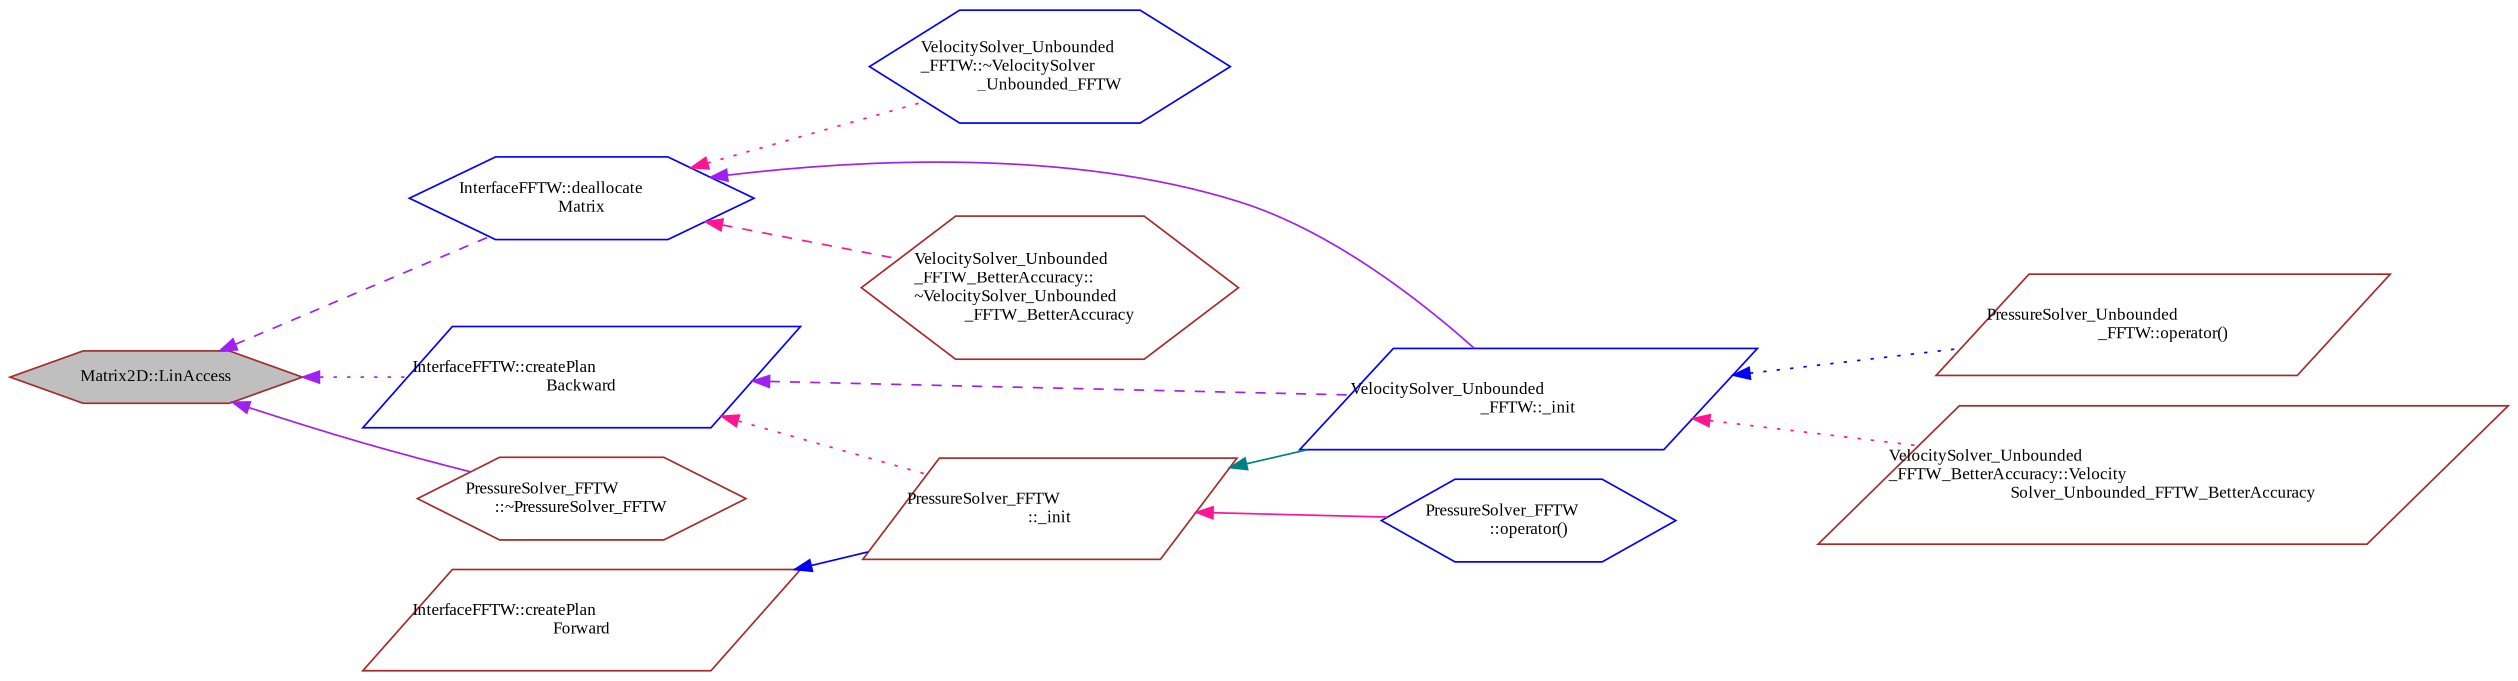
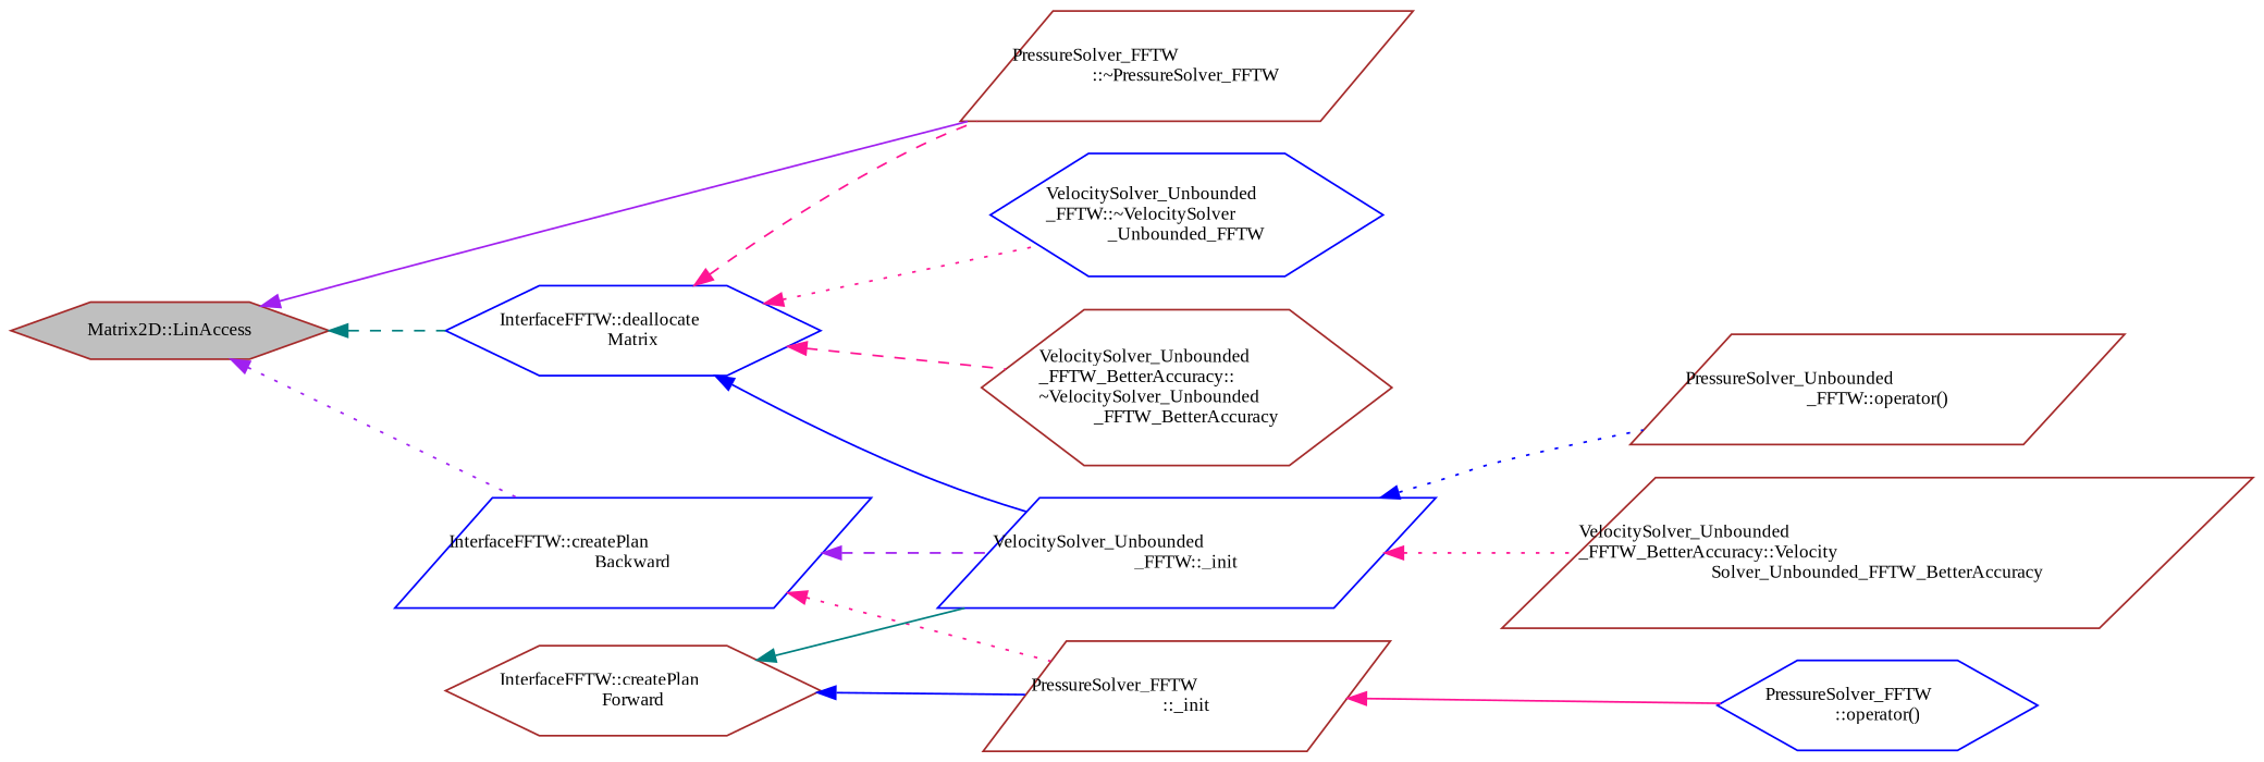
  digraph {
    fontname="Liberation Serif"
    rankdir=LR
    node [color=brown fillcolor=white fontname="Liberation Serif" fontsize=10 shape=hexagon style=filled]
    edge [color=deeppink dir=back fontname="Liberation Serif" fontsize=10 labelfontname=Helvetica labelfontsize=10 style=dotted]
    n1 [fillcolor=grey75 fontcolor=black height=0.2 label="Matrix2D::LinAccess" width=0.4]
    n2 [color=blue height=0.2 label="InterfaceFFTW::deallocate\lMatrix" width=0.4]
    n3 [color=blue height=0.2 label="InterfaceFFTW::createPlan\lBackward" shape=parallelogram width=0.4]
-   n4 [height=0.2 label="PressureSolver_FFTW\l::~PressureSolver_FFTW" width=0.4]
+   n4 [height=0.2 label="PressureSolver_FFTW\l::~PressureSolver_FFTW" shape=parallelogram width=0.4]
    n5 [color=blue height=0.2 label="VelocitySolver_Unbounded\l_FFTW::~VelocitySolver\l_Unbounded_FFTW" width=0.4]
    n6 [color=blue height=0.2 label="VelocitySolver_Unbounded\l_FFTW::_init" shape=parallelogram width=0.4]
    n7 [height=0.2 label="VelocitySolver_Unbounded\l_FFTW_BetterAccuracy::\l~VelocitySolver_Unbounded\l_FFTW_BetterAccuracy" width=0.4]
-   n8 [height=0.2 label="InterfaceFFTW::createPlan\lForward" shape=parallelogram width=0.4]
+   n8 [height=0.2 label="InterfaceFFTW::createPlan\lForward" width=0.4]
    n9 [height=0.2 label="PressureSolver_FFTW\l::_init" shape=parallelogram width=0.4]
    n10 [height=0.2 label="PressureSolver_Unbounded\l_FFTW::operator()" shape=parallelogram width=0.4]
    n11 [height=0.2 label="VelocitySolver_Unbounded\l_FFTW_BetterAccuracy::Velocity\lSolver_Unbounded_FFTW_BetterAccuracy" shape=parallelogram width=0.4]
    n12 [color=blue height=0.2 label="PressureSolver_FFTW\l::operator()" width=0.4]
-   n1 -> n2 [color=purple style=dashed]
+   n1 -> n2 [color=teal style=dashed]
    n1 -> n3 [color=purple]
    n1 -> n4 [color=purple style=solid]
+   n2 -> n4 [style=dashed]
    n2 -> n5
-   n2 -> n6 [color=purple style=solid]
+   n2 -> n6 [color=blue style=solid]
    n2 -> n7 [style=dashed]
    n3 -> n6 [color=purple style=dashed]
    n3 -> n9
    n6 -> n10 [color=blue]
    n6 -> n11
-   n9 -> n6 [color=teal style=solid]
+   n8 -> n6 [color=teal style=solid]
    n8 -> n9 [color=blue style=solid]
    n9 -> n12 [style=solid]
  }
